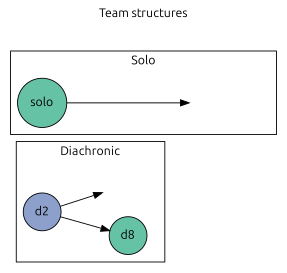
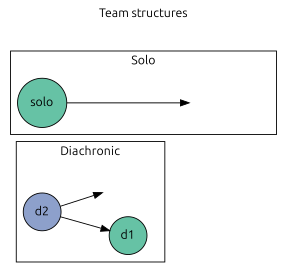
  digraph {
    fontname=Ubuntu
    label="Team structures"
    labelloc=t
    rankdir=LR
    node [fontname=Ubuntu shape=circle style=filled]
    edge [fontname=Ubuntu]
-   d1 [fillcolor="#66C2A5" label=d8]
+   d1 [fillcolor="#66C2A5"]
    d2 [fillcolor="#8DA0CB"]
    dinv1 [style=invis width=0 shape=""]
    solo [fillcolor="#66C2A5"]
    soloinv1 [style=invis width=0 shape=""]
    subgraph cluster_1 {
      label=Diachronic
      d1
      d2
      dinv1
    }
    subgraph cluster_2 {
      label=Solo
      solo
      soloinv1
    }
    d2 -> d1
    d2 -> dinv1
    solo -> soloinv1 [minlen=2]
  }
